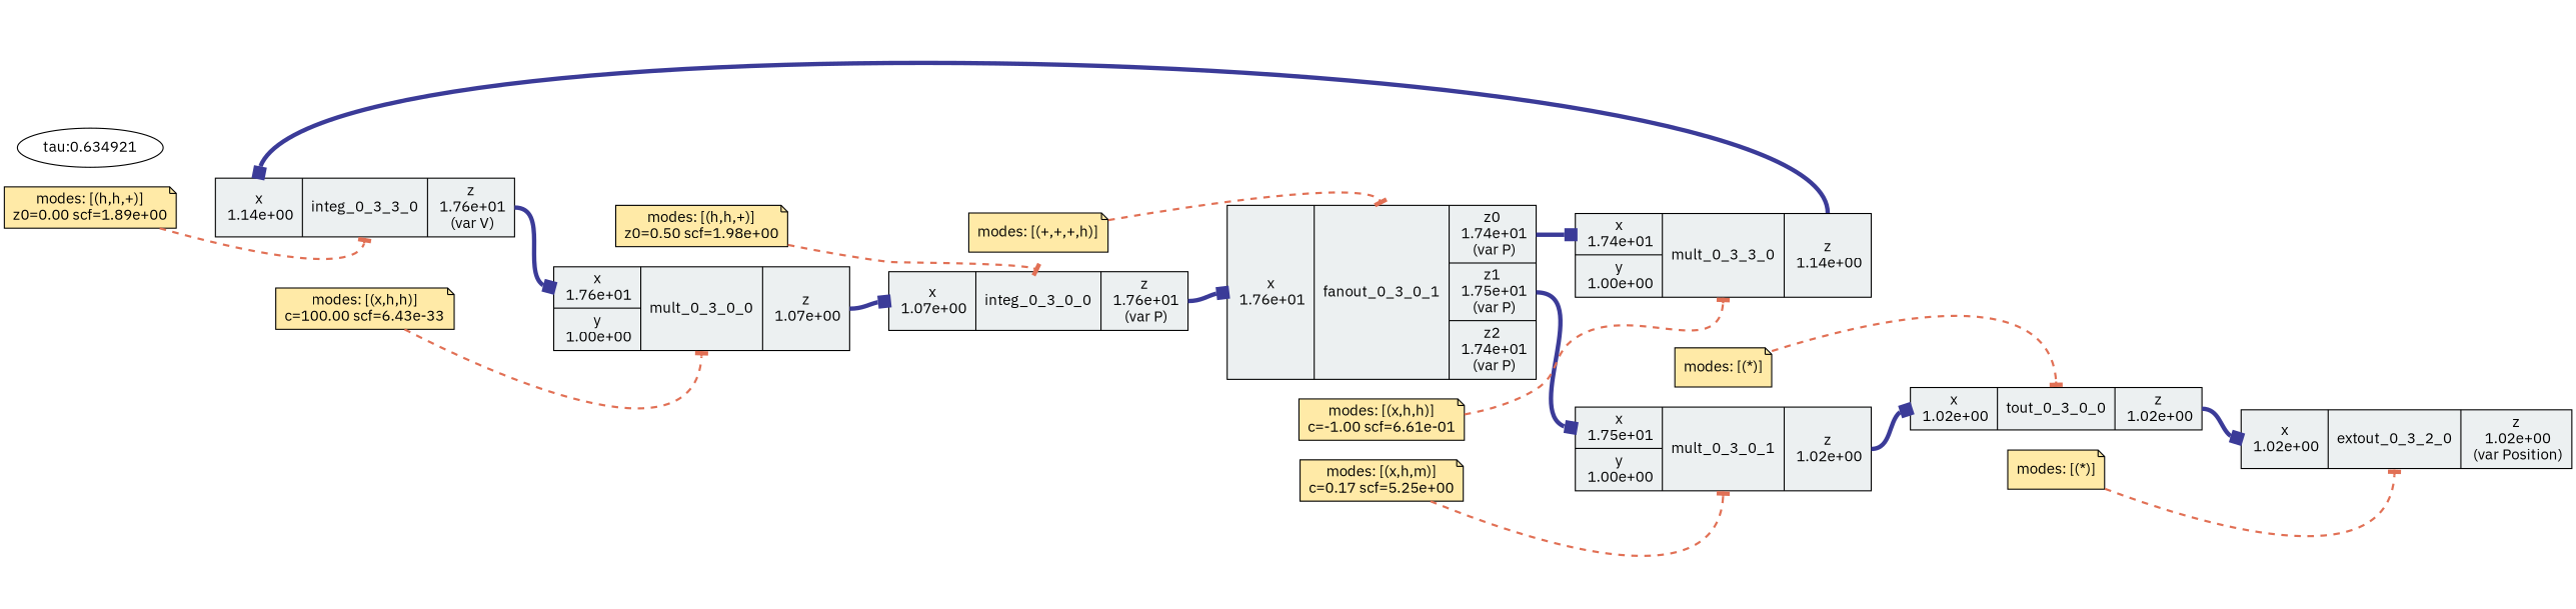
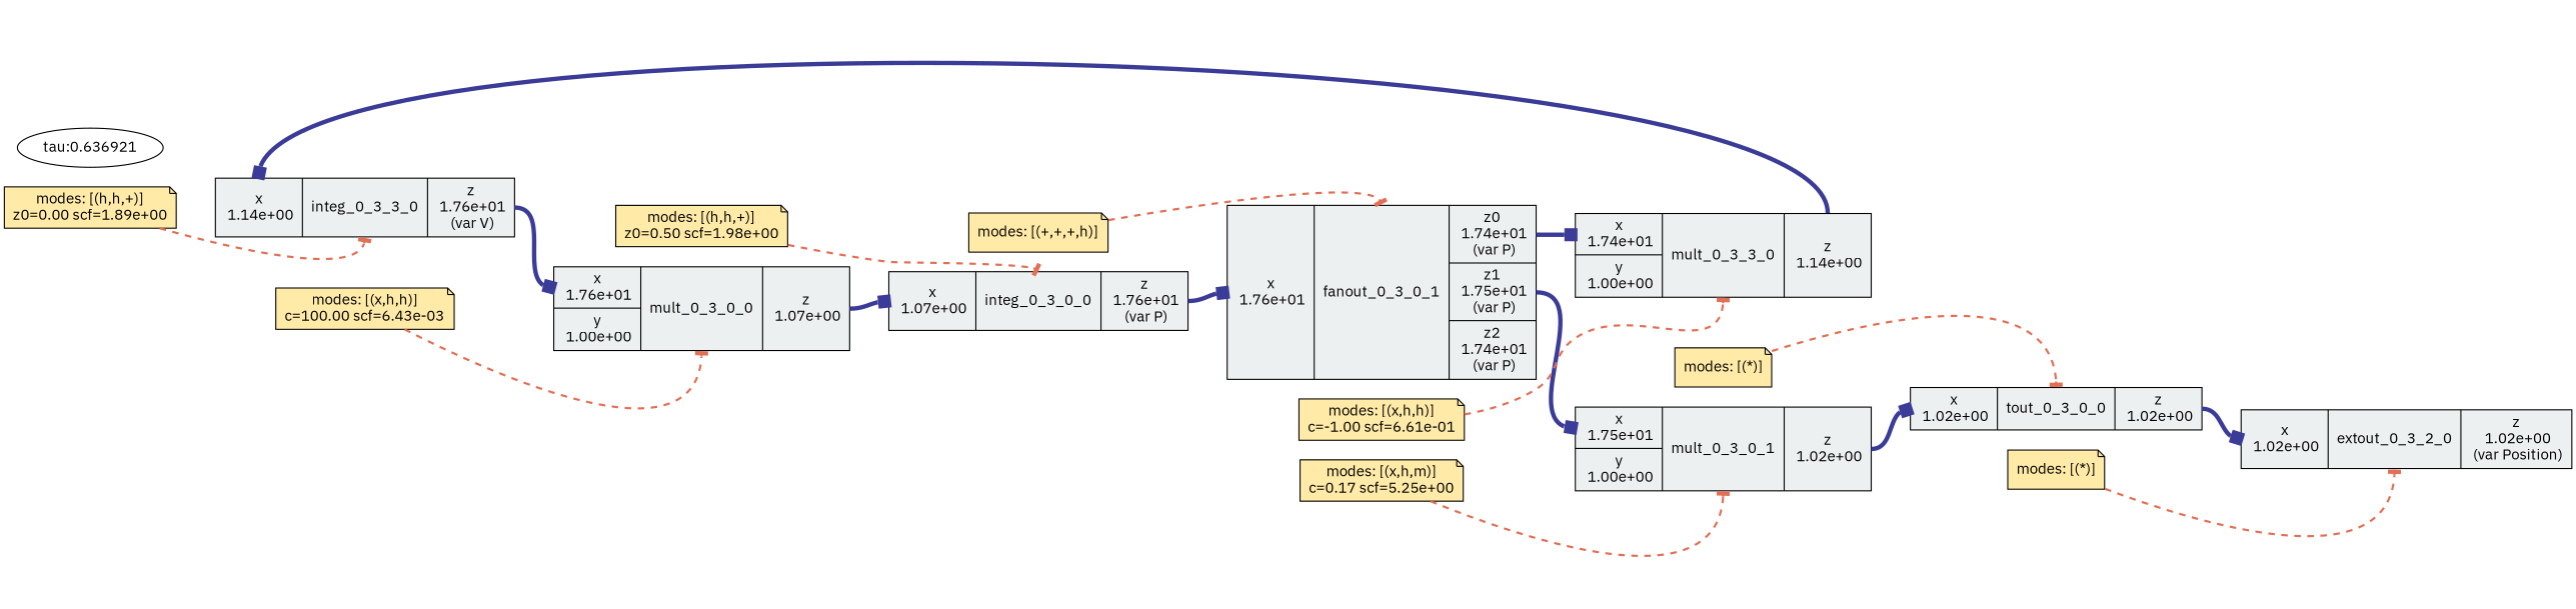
  digraph {
    fontname="IBM Plex Sans"
    rankdir=LR
    shape=record
    splines=true
    node [fillcolor="#ecf0f1" fontname="IBM Plex Sans" shape=record style=filled]
    edge [arrowhead=box arrowtail=normal color="#3B3B98" fontname="IBM Plex Sans" headport=x penwidth=4]
    n1 [label="{{<x> x\n 1.14e+00} |<block> integ_0_3_3_0| {<z> z\n 1.76e+01\n (var V)}}"]
    n2 [label="{{<x> x\n 1.76e+01|<y> y\n 1.00e+00} |<block> mult_0_3_0_0| {<z> z\n 1.07e+00}}"]
    n3 [label="{{<x> x\n 1.07e+00} |<block> integ_0_3_0_0| {<z> z\n 1.76e+01\n (var P)}}"]
    n4 [fillcolor="#ffeaa7" label="\modes: [(h,h,+)]\nz0=0.00 scf=1.89e+00" shape=note]
    n5 [label="{{<x> x\n 1.76e+01} |<block> fanout_0_3_0_1| {<z0> z0\n 1.74e+01\n (var P)|<z1> z1\n 1.75e+01\n (var P)|<z2> z2\n 1.74e+01\n (var P)}}"]
    n6 [label="{{<x> x\n 1.74e+01|<y> y\n 1.00e+00} |<block> mult_0_3_3_0| {<z> z\n 1.14e+00}}"]
    n7 [label="{{<x> x\n 1.75e+01|<y> y\n 1.00e+00} |<block> mult_0_3_0_1| {<z> z\n 1.02e+00}}"]
    n8 [fillcolor="#ffeaa7" label="\modes: [(h,h,+)]\nz0=0.50 scf=1.98e+00" shape=note]
    n9 [fillcolor="#ffeaa7" label="\modes: [(x,h,h)]\nc=-1.00 scf=6.61e-01" shape=note]
-   n10 [fillcolor="#ffeaa7" label="\modes: [(x,h,h)]\nc=100.00 scf=6.43e-33" shape=note]
+   n10 [fillcolor="#ffeaa7" label="\modes: [(x,h,h)]\nc=100.00 scf=6.43e-03" shape=note]
    n11 [label="{{<x> x\n 1.02e+00} |<block> tout_0_3_0_0| {<z> z\n 1.02e+00}}"]
    n12 [label="{{<x> x\n 1.02e+00} |<block> extout_0_3_2_0| {<z> z\n 1.02e+00\n (var Position)}}"]
    n13 [fillcolor="#ffeaa7" label="\modes: [(x,h,m)]\nc=0.17 scf=5.25e+00" shape=note]
    n14 [fillcolor="#ffeaa7" label="\modes: [(*)]" shape=note]
    n15 [fillcolor="#ffeaa7" label="\modes: [(+,+,+,h)]" shape=note]
    n16 [fillcolor="#ffeaa7" label="\modes: [(*)]" shape=note]
-   n17 [label="tau:0.634921" fillcolor="" shape="" style=""]
+   n17 [label="tau:0.636921" fillcolor="" shape="" style=""]
    n1 -> n2 [tailport=z]
    n2 -> n3 [tailport=z]
    n3 -> n5 [tailport=z]
    n4 -> n1 [arrowhead=tee color="#e17055" headport=block penwidth=2 style=dashed]
    n5 -> n6 [tailport=z0]
    n5 -> n7 [tailport=z1]
    n6 -> n1 [tailport=z]
    n7 -> n11 [tailport=z]
    n8 -> n3 [arrowhead=tee color="#e17055" headport=block penwidth=2 style=dashed]
    n9 -> n6 [arrowhead=tee color="#e17055" headport=block penwidth=2 style=dashed]
    n10 -> n2 [arrowhead=tee color="#e17055" headport=block penwidth=2 style=dashed]
    n11 -> n12 [tailport=z]
    n13 -> n7 [arrowhead=tee color="#e17055" headport=block penwidth=2 style=dashed]
    n14 -> n12 [arrowhead=tee color="#e17055" headport=block penwidth=2 style=dashed]
    n15 -> n5 [arrowhead=tee color="#e17055" headport=block penwidth=2 style=dashed]
    n16 -> n11 [arrowhead=tee color="#e17055" headport=block penwidth=2 style=dashed]
  }
